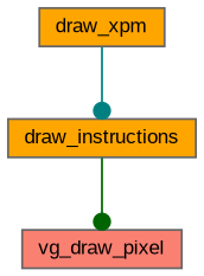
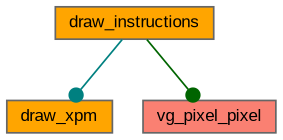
  digraph {
    fontname="Liberation Sans"
    rankdir=TB
    node [color=grey40 fillcolor=orange fontname="Liberation Sans" fontsize=10 shape=box style=filled]
    edge [arrowhead=dot fontname="Liberation Sans" fontsize=10 labelfontname=Helvetica labelfontsize=10 style=solid]
    n1 [color=gray40 fontcolor=black height=0.2 label=draw_instructions width=0.4]
    n2 [height=0.2 label=draw_xpm width=0.4]
-   n3 [fillcolor=salmon height=0.2 label=vg_draw_pixel width=0.4]
-   n2 -> n1 [color=teal]
+   n3 [fillcolor=salmon height=0.2 label=vg_pixel_pixel width=0.4]
+   n1 -> n2 [color=teal]
    n1 -> n3 [color=darkgreen]
  }
